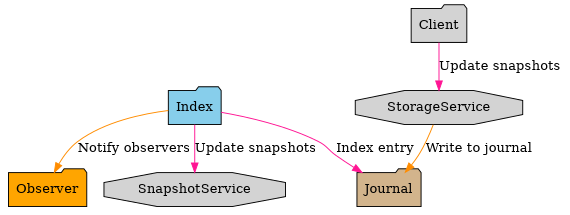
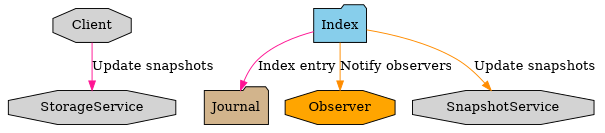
  digraph {
    node [fillcolor=lightgrey shape=octagon style=filled]
    edge [color=darkorange]
    StorageService
-   Client [shape=folder]
+   Client
    Journal [fillcolor=tan shape=folder]
    Index [fillcolor=skyblue shape=folder]
-   Observer [fillcolor=orange shape=folder]
+   Observer [fillcolor=orange]
    SnapshotService
-   StorageService -> Journal [label="Write to journal"]
    Client -> StorageService [color=deeppink label="Update snapshots"]
    Index -> Journal [color=deeppink label="Index entry"]
    Index -> Observer [label="Notify observers"]
-   Index -> SnapshotService [color=deeppink label="Update snapshots"]
+   Index -> SnapshotService [label="Update snapshots"]
  }
